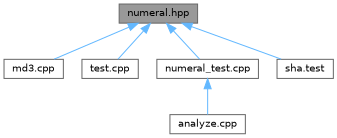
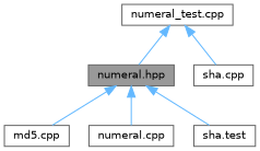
  digraph {
    node [color=grey40 fillcolor=white fontname=Helvetica fontsize=10 shape=box style=filled]
    edge [color=steelblue1 dir=back fontname=Helvetica fontsize=10 labelfontname=Helvetica labelfontsize=10 style=solid]
    n1 [color=gray40 fillcolor=grey60 fontcolor=black height=0.2 label="numeral.hpp" width=0.4]
-   n2 [height=0.2 label="md3.cpp" width=0.4]
-   n3 [height=0.2 label="test.cpp" width=0.4]
+   n2 [height=0.2 label="md5.cpp" width=0.4]
+   n3 [height=0.2 label="numeral.cpp" width=0.4]
    n4 [height=0.2 label="numeral_test.cpp" width=0.4]
    n5 [height=0.2 label="sha.test" width=0.4]
-   n6 [height=0.2 label="analyze.cpp" width=0.4]
+   n6 [height=0.2 label="sha.cpp" width=0.4]
    n1 -> n2
    n1 -> n3
-   n1 -> n4
+   n4 -> n1
    n1 -> n5
    n4 -> n6
  }
